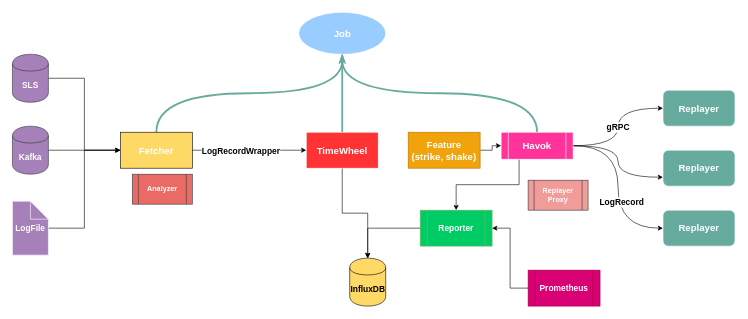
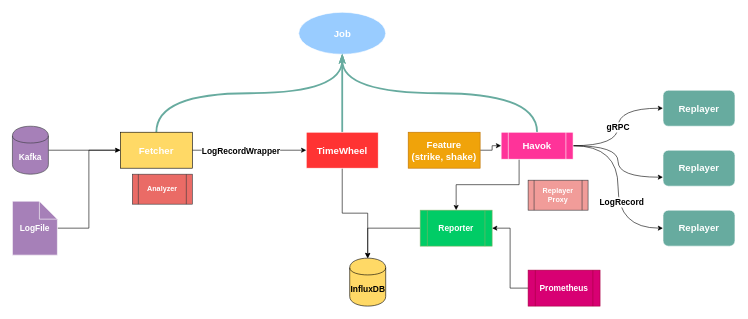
  <mxCell id="0" />
  <mxCell id="1" parent="0" />
  <mxCell id="2" style="edgeStyle=orthogonalEdgeStyle;rounded=0;html=1;jettySize=auto;orthogonalLoop=1;" parent="1" source="25" target="6" edge="1"><mxGeometry relative="1" as="geometry" /></mxCell>
  <mxCell id="3" value="&lt;b&gt;&lt;font style=&quot;font-size: 14px&quot;&gt;LogRecordWrapper&lt;/font&gt;&lt;/b&gt;" style="text;html=1;resizable=0;points=[];align=center;verticalAlign=middle;labelBackgroundColor=#ffffff;" parent="2" vertex="1" connectable="0"><mxGeometry x="-0.116" y="-2" relative="1" as="geometry"><mxPoint x="-4" y="-2" as="offset" /></mxGeometry></mxCell>
  <mxCell id="4" style="edgeStyle=orthogonalEdgeStyle;curved=1;html=1;endArrow=classicThin;endFill=1;jettySize=auto;orthogonalLoop=1;strokeColor=#67AB9F;strokeWidth=3;entryX=0.5;entryY=1;" parent="1" source="6" target="22" edge="1"><mxGeometry relative="1" as="geometry"><mxPoint x="570" y="100" as="targetPoint" /></mxGeometry></mxCell>
  <mxCell id="5" style="edgeStyle=orthogonalEdgeStyle;rounded=0;orthogonalLoop=1;jettySize=auto;html=1;" edge="1" parent="1" source="6" target="31"><mxGeometry relative="1" as="geometry" /></mxCell>
  <mxCell id="6" value="&lt;font style=&quot;font-size: 16px&quot; color=&quot;#ffffff&quot;&gt;&lt;b&gt;TimeWheel&lt;/b&gt;&lt;/font&gt;" style="rounded=0;whiteSpace=wrap;html=1;strokeColor=#FFFFFF;fillColor=#FF3333;" parent="1" vertex="1"><mxGeometry x="510" y="220" width="120" height="60" as="geometry" /></mxCell>
- <mxCell id="7" style="edgeStyle=orthogonalEdgeStyle;rounded=0;html=1;entryX=0;entryY=0.5;jettySize=auto;orthogonalLoop=1;" parent="1" source="8" target="25" edge="1"><mxGeometry relative="1" as="geometry" /></mxCell>
- <mxCell id="8" value="&lt;font color=&quot;#ffffff&quot;&gt;&lt;span style=&quot;font-size: 14px&quot;&gt;&lt;b&gt;SLS&lt;/b&gt;&lt;/span&gt;&lt;/font&gt;" style="shape=cylinder;whiteSpace=wrap;html=1;boundedLbl=1;backgroundOutline=1;strokeColor=#36393d;fillColor=#A680B8;" parent="1" vertex="1"><mxGeometry x="20" y="90" width="60" height="80" as="geometry" /></mxCell>
  <mxCell id="9" style="edgeStyle=orthogonalEdgeStyle;rounded=0;html=1;jettySize=auto;orthogonalLoop=1;" parent="1" source="10" target="25" edge="1"><mxGeometry relative="1" as="geometry" /></mxCell>
  <mxCell id="10" value="&lt;font color=&quot;#ffffff&quot;&gt;&lt;span style=&quot;font-size: 14px&quot;&gt;&lt;b&gt;Kafka&lt;/b&gt;&lt;/span&gt;&lt;/font&gt;" style="shape=cylinder;whiteSpace=wrap;html=1;boundedLbl=1;backgroundOutline=1;strokeColor=#36393d;fillColor=#A680B8;" parent="1" vertex="1"><mxGeometry x="20" y="210" width="60" height="80" as="geometry" /></mxCell>
  <mxCell id="11" value="&lt;b&gt;&lt;font style=&quot;font-size: 14px&quot;&gt;gRPC&lt;/font&gt;&lt;/b&gt;" style="edgeStyle=orthogonalEdgeStyle;rounded=0;html=1;entryX=0;entryY=0.5;jettySize=auto;orthogonalLoop=1;curved=1;" parent="1" source="17" target="18" edge="1"><mxGeometry relative="1" as="geometry" /></mxCell>
  <mxCell id="12" style="edgeStyle=orthogonalEdgeStyle;curved=1;rounded=0;html=1;entryX=0;entryY=0.75;jettySize=auto;orthogonalLoop=1;" parent="1" source="17" target="20" edge="1"><mxGeometry relative="1" as="geometry" /></mxCell>
  <mxCell id="13" style="edgeStyle=orthogonalEdgeStyle;curved=1;rounded=0;html=1;entryX=0;entryY=0.5;jettySize=auto;orthogonalLoop=1;" parent="1" source="17" target="19" edge="1"><mxGeometry relative="1" as="geometry" /></mxCell>
  <mxCell id="14" value="&lt;b&gt;&lt;font style=&quot;font-size: 14px&quot;&gt;LogRecord&lt;/font&gt;&lt;/b&gt;" style="text;html=1;resizable=0;points=[];align=center;verticalAlign=middle;labelBackgroundColor=#ffffff;" parent="13" vertex="1" connectable="0"><mxGeometry x="0.179" y="5" relative="1" as="geometry"><mxPoint as="offset" /></mxGeometry></mxCell>
  <mxCell id="15" style="edgeStyle=orthogonalEdgeStyle;curved=1;html=1;entryX=0.5;entryY=1;endArrow=classicThin;endFill=1;jettySize=auto;orthogonalLoop=1;strokeColor=#67AB9F;strokeWidth=3;exitX=0.5;exitY=0;" parent="1" source="17" target="22" edge="1"><mxGeometry relative="1" as="geometry" /></mxCell>
  <mxCell id="16" style="edgeStyle=orthogonalEdgeStyle;rounded=0;orthogonalLoop=1;jettySize=auto;html=1;exitX=0.25;exitY=1;exitDx=0;exitDy=0;entryX=0.5;entryY=0;entryDx=0;entryDy=0;" edge="1" parent="1" source="17" target="30"><mxGeometry relative="1" as="geometry" /></mxCell>
  <mxCell id="17" value="&lt;font style=&quot;font-size: 16px&quot; color=&quot;#ffffff&quot;&gt;&lt;b&gt;Havok&lt;/b&gt;&lt;/font&gt;" style="shape=process;whiteSpace=wrap;html=1;backgroundOutline=1;strokeColor=#FFFFFF;fillColor=#FF3399;" parent="1" vertex="1"><mxGeometry x="835" y="220" width="120" height="45" as="geometry" /></mxCell>
  <mxCell id="18" value="&lt;font color=&quot;#ffffff&quot; style=&quot;font-size: 16px&quot;&gt;&lt;b&gt;Replayer&lt;/b&gt;&lt;/font&gt;" style="rounded=1;whiteSpace=wrap;html=1;strokeColor=#FFFFFF;fillColor=#67AB9F;" parent="1" vertex="1"><mxGeometry x="1105" y="150" width="120" height="60" as="geometry" /></mxCell>
  <mxCell id="19" value="&lt;font color=&quot;#ffffff&quot; style=&quot;font-size: 16px&quot;&gt;&lt;b&gt;Replayer&lt;/b&gt;&lt;/font&gt;" style="rounded=1;whiteSpace=wrap;html=1;strokeColor=#FFFFFF;fillColor=#67AB9F;" parent="1" vertex="1"><mxGeometry x="1105" y="350" width="120" height="60" as="geometry" /></mxCell>
  <mxCell id="20" value="&lt;font color=&quot;#ffffff&quot; style=&quot;font-size: 16px&quot;&gt;&lt;b&gt;Replayer&lt;/b&gt;&lt;/font&gt;" style="rounded=1;whiteSpace=wrap;html=1;strokeColor=#FFFFFF;fillColor=#67AB9F;" parent="1" vertex="1"><mxGeometry x="1105" y="250" width="120" height="60" as="geometry" /></mxCell>
  <mxCell id="21" value="&lt;font color=&quot;#ffffff&quot;&gt;&lt;b&gt;Replayer Proxy&lt;/b&gt;&lt;/font&gt;" style="shape=process;whiteSpace=wrap;html=1;backgroundOutline=1;fillColor=#F19C99;strokeColor=#36393d;" parent="1" vertex="1"><mxGeometry x="880" y="300" width="100" height="50" as="geometry" /></mxCell>
  <mxCell id="22" value="&lt;font style=&quot;font-size: 16px&quot; color=&quot;#ffffff&quot;&gt;&lt;b&gt;Job&lt;/b&gt;&lt;/font&gt;" style="ellipse;whiteSpace=wrap;html=1;strokeColor=#FFFFFF;fillColor=#99CCFF;gradientColor=none;" parent="1" vertex="1"><mxGeometry x="497.5" y="20" width="145" height="70" as="geometry" /></mxCell>
  <mxCell id="23" style="edgeStyle=orthogonalEdgeStyle;curved=1;html=1;endArrow=classicThin;endFill=1;jettySize=auto;orthogonalLoop=1;strokeColor=#67AB9F;strokeWidth=3;exitX=0.5;exitY=0;" parent="1" source="25" target="22" edge="1"><mxGeometry relative="1" as="geometry" /></mxCell>
  <mxCell id="24" value="" style="group" parent="1" vertex="1" connectable="0"><mxGeometry x="200" y="220" width="120" height="120" as="geometry" /></mxCell>
  <mxCell id="25" value="&lt;font color=&quot;#ffffff&quot; style=&quot;font-size: 16px&quot;&gt;&lt;b&gt;Fetcher&lt;/b&gt;&lt;/font&gt;" style="rounded=0;whiteSpace=wrap;html=1;fillColor=#ffd966;" parent="24" vertex="1"><mxGeometry width="120" height="60" as="geometry" /></mxCell>
  <mxCell id="26" value="&lt;font color=&quot;#ffffff&quot;&gt;&lt;b&gt;Analyzer&lt;/b&gt;&lt;/font&gt;" style="shape=process;whiteSpace=wrap;html=1;backgroundOutline=1;fillColor=#EA6B66;strokeColor=#36393d;" parent="24" vertex="1"><mxGeometry x="20" y="70" width="100" height="50" as="geometry" /></mxCell>
  <mxCell id="27" style="html=1;entryX=0;entryY=0.5;endArrow=classicThin;endFill=1;jettySize=auto;orthogonalLoop=1;strokeColor=#000000;strokeWidth=1;edgeStyle=orthogonalEdgeStyle;rounded=0;" parent="1" source="28" target="25" edge="1"><mxGeometry relative="1" as="geometry" /></mxCell>
- <mxCell id="28" value="&lt;font style=&quot;font-size: 14px&quot; color=&quot;#ffffff&quot;&gt;&lt;b&gt;LogFile&lt;/b&gt;&lt;/font&gt;" style="shape=note;whiteSpace=wrap;html=1;backgroundOutline=1;strokeColor=#FFFFFF;fillColor=#A680B8;gradientColor=none;" parent="1" vertex="1"><mxGeometry x="20" y="335" width="60" height="90" as="geometry" /></mxCell>
+ <mxCell id="28" value="&lt;font style=&quot;font-size: 14px&quot; color=&quot;#ffffff&quot;&gt;&lt;b&gt;LogFile&lt;/b&gt;&lt;/font&gt;" style="shape=note;whiteSpace=wrap;html=1;backgroundOutline=1;strokeColor=#FFFFFF;fillColor=#A680B8;gradientColor=none;" parent="1" vertex="1"><mxGeometry x="20" y="335" width="75" height="90" as="geometry" /></mxCell>
  <mxCell id="29" style="edgeStyle=orthogonalEdgeStyle;rounded=0;html=1;entryX=0.5;entryY=0;jettySize=auto;orthogonalLoop=1;" parent="1" source="30" target="31" edge="1"><mxGeometry relative="1" as="geometry" /></mxCell>
  <mxCell id="30" value="&lt;font style=&quot;font-size: 14px&quot; color=&quot;#ffffff&quot;&gt;&lt;b&gt;Reporter&lt;/b&gt;&lt;/font&gt;" style="shape=process;whiteSpace=wrap;html=1;backgroundOutline=1;fillColor=#00CC66;strokeColor=#82b366;" parent="1" vertex="1"><mxGeometry x="700" y="350" width="120" height="60" as="geometry" /></mxCell>
  <mxCell id="31" value="&lt;font style=&quot;font-size: 14px&quot;&gt;&lt;b&gt;InfluxDB&lt;/b&gt;&lt;/font&gt;" style="shape=cylinder;whiteSpace=wrap;html=1;boundedLbl=1;backgroundOutline=1;fillColor=#FFD966;" parent="1" vertex="1"><mxGeometry x="582.5" y="430" width="60" height="80" as="geometry" /></mxCell>
  <mxCell id="32" style="edgeStyle=orthogonalEdgeStyle;rounded=0;orthogonalLoop=1;jettySize=auto;html=1;entryX=1;entryY=0.5;entryDx=0;entryDy=0;" edge="1" parent="1" source="33" target="30"><mxGeometry relative="1" as="geometry" /></mxCell>
  <mxCell id="33" value="&lt;font style=&quot;font-size: 14px&quot; color=&quot;#ffffff&quot;&gt;&lt;b&gt;Prometheus&lt;/b&gt;&lt;/font&gt;" style="shape=process;whiteSpace=wrap;html=1;backgroundOutline=1;fillColor=#d80073;strokeColor=#A50040;fontColor=#ffffff;" vertex="1" parent="1"><mxGeometry x="880" y="450" width="120" height="60" as="geometry" /></mxCell>
  <mxCell id="34" style="edgeStyle=orthogonalEdgeStyle;rounded=0;orthogonalLoop=1;jettySize=auto;html=1;entryX=0;entryY=0.5;entryDx=0;entryDy=0;" edge="1" parent="1" source="35" target="17"><mxGeometry relative="1" as="geometry" /></mxCell>
  <mxCell id="35" value="&lt;font style=&quot;font-size: 16px&quot; color=&quot;#ffffff&quot;&gt;&lt;b&gt;Feature&lt;br&gt;(strike, shake)&lt;br&gt;&lt;/b&gt;&lt;/font&gt;" style="rounded=0;whiteSpace=wrap;html=1;strokeColor=#BD7000;fillColor=#f0a30a;fontColor=#ffffff;" vertex="1" parent="1"><mxGeometry x="680" y="220" width="120" height="60" as="geometry" /></mxCell>
